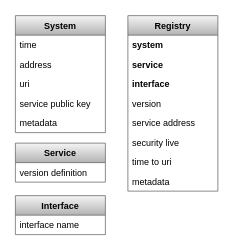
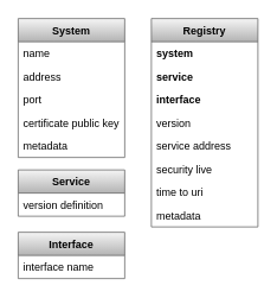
  <mxCell id="0" />
  <mxCell id="1" parent="0" />
  <mxCell id="2" value="System" style="swimlane;fontStyle=1;childLayout=stackLayout;horizontal=1;startSize=26;fillColor=#f5f5f5;horizontalStack=0;resizeParent=1;resizeParentMax=0;resizeLast=0;collapsible=1;marginBottom=0;gradientColor=#b3b3b3;strokeColor=#666666;swimlaneLine=1;" parent="1" vertex="1"><mxGeometry x="20" y="20" width="120" height="156" as="geometry" /></mxCell>
- <mxCell id="3" value="time" style="text;strokeColor=none;fillColor=none;align=left;verticalAlign=top;spacingLeft=4;spacingRight=4;overflow=hidden;rotatable=0;points=[[0,0.5],[1,0.5]];portConstraint=eastwest;" parent="2" vertex="1"><mxGeometry y="26" width="120" height="26" as="geometry" /></mxCell>
+ <mxCell id="3" value="name" style="text;strokeColor=none;fillColor=none;align=left;verticalAlign=top;spacingLeft=4;spacingRight=4;overflow=hidden;rotatable=0;points=[[0,0.5],[1,0.5]];portConstraint=eastwest;" parent="2" vertex="1"><mxGeometry y="26" width="120" height="26" as="geometry" /></mxCell>
  <mxCell id="4" value="address" style="text;strokeColor=none;fillColor=none;align=left;verticalAlign=top;spacingLeft=4;spacingRight=4;overflow=hidden;rotatable=0;points=[[0,0.5],[1,0.5]];portConstraint=eastwest;" parent="2" vertex="1"><mxGeometry y="52" width="120" height="26" as="geometry" /></mxCell>
- <mxCell id="5" value="uri" style="text;strokeColor=none;fillColor=none;align=left;verticalAlign=top;spacingLeft=4;spacingRight=4;overflow=hidden;rotatable=0;points=[[0,0.5],[1,0.5]];portConstraint=eastwest;" parent="2" vertex="1"><mxGeometry y="78" width="120" height="26" as="geometry" /></mxCell>
- <mxCell id="6" value="service public key" style="text;strokeColor=none;fillColor=none;align=left;verticalAlign=top;spacingLeft=4;spacingRight=4;overflow=hidden;rotatable=0;points=[[0,0.5],[1,0.5]];portConstraint=eastwest;" parent="2" vertex="1"><mxGeometry y="104" width="120" height="26" as="geometry" /></mxCell>
+ <mxCell id="5" value="port" style="text;strokeColor=none;fillColor=none;align=left;verticalAlign=top;spacingLeft=4;spacingRight=4;overflow=hidden;rotatable=0;points=[[0,0.5],[1,0.5]];portConstraint=eastwest;" parent="2" vertex="1"><mxGeometry y="78" width="120" height="26" as="geometry" /></mxCell>
+ <mxCell id="6" value="certificate public key" style="text;strokeColor=none;fillColor=none;align=left;verticalAlign=top;spacingLeft=4;spacingRight=4;overflow=hidden;rotatable=0;points=[[0,0.5],[1,0.5]];portConstraint=eastwest;" parent="2" vertex="1"><mxGeometry y="104" width="120" height="26" as="geometry" /></mxCell>
  <mxCell id="7" value="metadata" style="text;strokeColor=none;fillColor=none;align=left;verticalAlign=top;spacingLeft=4;spacingRight=4;overflow=hidden;rotatable=0;points=[[0,0.5],[1,0.5]];portConstraint=eastwest;" parent="2" vertex="1"><mxGeometry y="130" width="120" height="26" as="geometry" /></mxCell>
  <mxCell id="8" value="Service" style="swimlane;fontStyle=1;childLayout=stackLayout;horizontal=1;startSize=26;fillColor=#f5f5f5;horizontalStack=0;resizeParent=1;resizeParentMax=0;resizeLast=0;collapsible=1;marginBottom=0;gradientColor=#b3b3b3;strokeColor=#666666;swimlaneLine=1;" parent="1" vertex="1"><mxGeometry x="20" y="190" width="120" height="52" as="geometry" /></mxCell>
  <mxCell id="9" value="version definition" style="text;strokeColor=none;fillColor=none;align=left;verticalAlign=top;spacingLeft=4;spacingRight=4;overflow=hidden;rotatable=0;points=[[0,0.5],[1,0.5]];portConstraint=eastwest;" parent="8" vertex="1"><mxGeometry y="26" width="120" height="26" as="geometry" /></mxCell>
  <mxCell id="10" value="Interface" style="swimlane;fontStyle=1;childLayout=stackLayout;horizontal=1;startSize=26;fillColor=#f5f5f5;horizontalStack=0;resizeParent=1;resizeParentMax=0;resizeLast=0;collapsible=1;marginBottom=0;gradientColor=#b3b3b3;strokeColor=#666666;swimlaneLine=1;" parent="1" vertex="1"><mxGeometry x="20" y="260" width="120" height="52" as="geometry" /></mxCell>
  <mxCell id="11" value="interface name" style="text;strokeColor=none;fillColor=none;align=left;verticalAlign=top;spacingLeft=4;spacingRight=4;overflow=hidden;rotatable=0;points=[[0,0.5],[1,0.5]];portConstraint=eastwest;" parent="10" vertex="1"><mxGeometry y="26" width="120" height="26" as="geometry" /></mxCell>
  <mxCell id="12" value="Registry" style="swimlane;fontStyle=1;childLayout=stackLayout;horizontal=1;startSize=26;fillColor=#f5f5f5;horizontalStack=0;resizeParent=1;resizeParentMax=0;resizeLast=0;collapsible=1;marginBottom=0;gradientColor=#b3b3b3;strokeColor=#666666;swimlaneLine=1;" parent="1" vertex="1"><mxGeometry x="170" y="20" width="120" height="234" as="geometry" /></mxCell>
  <mxCell id="13" value="system" style="text;strokeColor=none;fillColor=none;align=left;verticalAlign=top;spacingLeft=4;spacingRight=4;overflow=hidden;rotatable=0;points=[[0,0.5],[1,0.5]];portConstraint=eastwest;fontStyle=1" parent="12" vertex="1"><mxGeometry y="26" width="120" height="26" as="geometry" /></mxCell>
  <mxCell id="14" value="service" style="text;strokeColor=none;fillColor=none;align=left;verticalAlign=top;spacingLeft=4;spacingRight=4;overflow=hidden;rotatable=0;points=[[0,0.5],[1,0.5]];portConstraint=eastwest;fontStyle=1" parent="12" vertex="1"><mxGeometry y="52" width="120" height="26" as="geometry" /></mxCell>
  <mxCell id="15" value="interface" style="text;strokeColor=none;fillColor=none;align=left;verticalAlign=top;spacingLeft=4;spacingRight=4;overflow=hidden;rotatable=0;points=[[0,0.5],[1,0.5]];portConstraint=eastwest;fontStyle=1" parent="12" vertex="1"><mxGeometry y="78" width="120" height="26" as="geometry" /></mxCell>
  <mxCell id="16" value="version" style="text;strokeColor=none;fillColor=none;align=left;verticalAlign=top;spacingLeft=4;spacingRight=4;overflow=hidden;rotatable=0;points=[[0,0.5],[1,0.5]];portConstraint=eastwest;" parent="12" vertex="1"><mxGeometry y="104" width="120" height="26" as="geometry" /></mxCell>
  <mxCell id="17" value="service address" style="text;strokeColor=none;fillColor=none;align=left;verticalAlign=top;spacingLeft=4;spacingRight=4;overflow=hidden;rotatable=0;points=[[0,0.5],[1,0.5]];portConstraint=eastwest;" parent="12" vertex="1"><mxGeometry y="130" width="120" height="26" as="geometry" /></mxCell>
  <mxCell id="18" value="security live" style="text;strokeColor=none;fillColor=none;align=left;verticalAlign=top;spacingLeft=4;spacingRight=4;overflow=hidden;rotatable=0;points=[[0,0.5],[1,0.5]];portConstraint=eastwest;" parent="12" vertex="1"><mxGeometry y="156" width="120" height="26" as="geometry" /></mxCell>
  <mxCell id="19" value="time to uri" style="text;strokeColor=none;fillColor=none;align=left;verticalAlign=top;spacingLeft=4;spacingRight=4;overflow=hidden;rotatable=0;points=[[0,0.5],[1,0.5]];portConstraint=eastwest;" parent="12" vertex="1"><mxGeometry y="182" width="120" height="26" as="geometry" /></mxCell>
  <mxCell id="20" value="metadata" style="text;strokeColor=none;fillColor=none;align=left;verticalAlign=top;spacingLeft=4;spacingRight=4;overflow=hidden;rotatable=0;points=[[0,0.5],[1,0.5]];portConstraint=eastwest;" parent="12" vertex="1"><mxGeometry y="208" width="120" height="26" as="geometry" /></mxCell>
